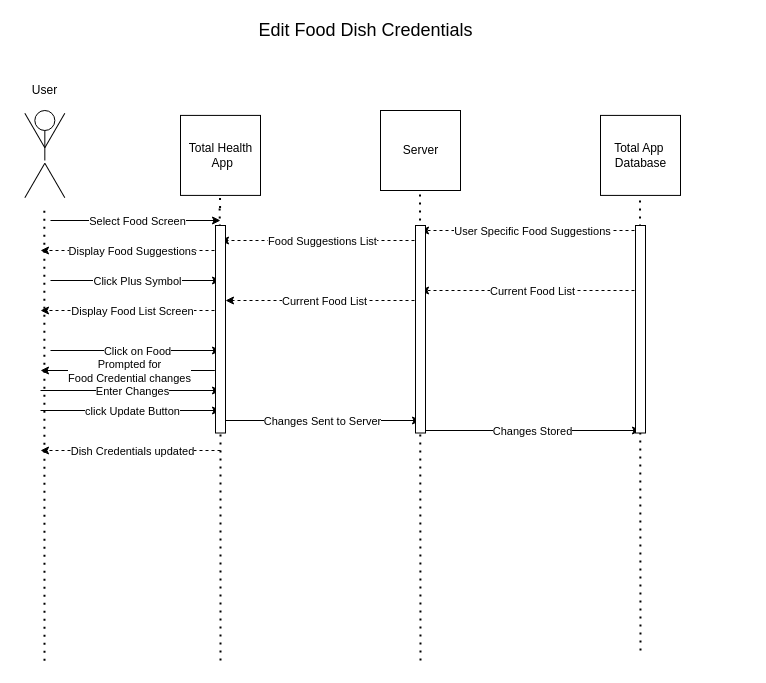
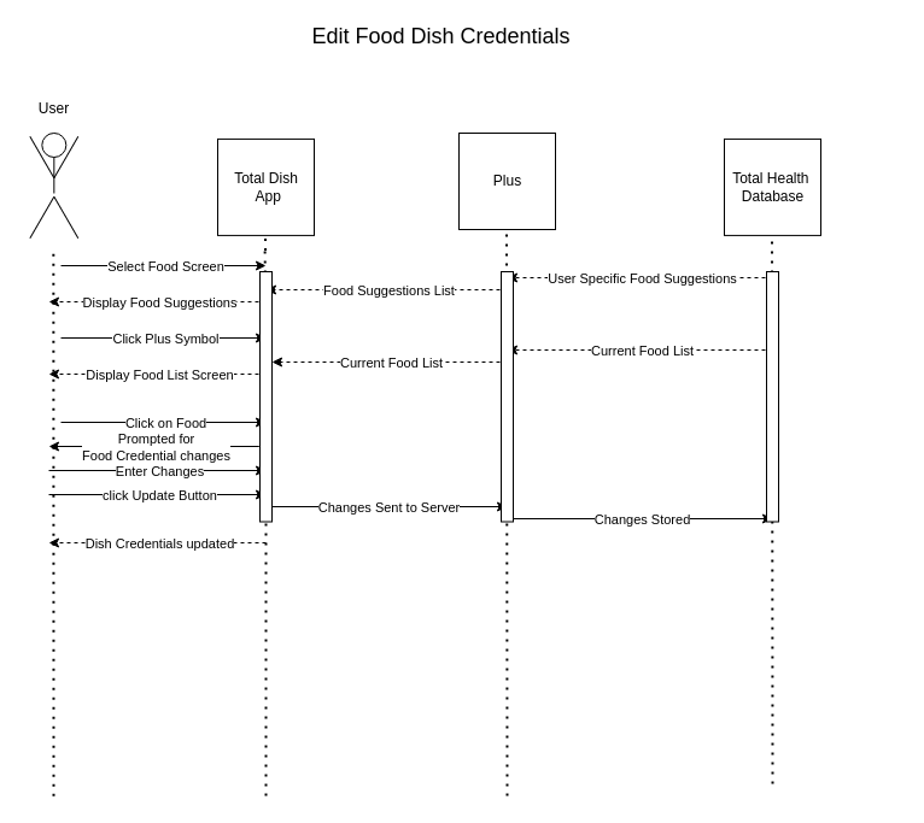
  <mxCell id="0" />
  <mxCell id="1" parent="0" />
  <mxCell id="2" value="" style="group" vertex="1" connectable="0" parent="1"><mxGeometry x="20" y="110" width="48.66" height="89.821" as="geometry" /></mxCell>
  <mxCell id="3" value="" style="ellipse;whiteSpace=wrap;html=1;aspect=fixed;fillColor=none;" vertex="1" parent="2"><mxGeometry x="14.33" width="20" height="20" as="geometry" /></mxCell>
  <mxCell id="4" value="" style="line;strokeWidth=1;direction=south;html=1;fillColor=none;" vertex="1" parent="2"><mxGeometry x="19.33" y="20" width="10" height="30" as="geometry" /></mxCell>
  <mxCell id="5" value="" style="line;strokeWidth=1;direction=south;html=1;fillColor=none;rotation=30;" vertex="1" parent="2"><mxGeometry x="9.33" y="50" width="10" height="40" as="geometry" /></mxCell>
  <mxCell id="6" value="" style="line;strokeWidth=1;direction=south;html=1;fillColor=none;rotation=-30;" vertex="1" parent="2"><mxGeometry x="29.33" y="50" width="10" height="40" as="geometry" /></mxCell>
  <mxCell id="7" value="" style="line;strokeWidth=1;direction=south;html=1;fillColor=none;rotation=-150;" vertex="1" parent="2"><mxGeometry x="29.33" y="-0.001" width="10" height="40" as="geometry" /></mxCell>
  <mxCell id="8" value="" style="line;strokeWidth=1;direction=south;html=1;fillColor=none;rotation=-210;" vertex="1" parent="2"><mxGeometry x="9.33" y="-0.001" width="10" height="40" as="geometry" /></mxCell>
  <mxCell id="9" value="" style="whiteSpace=wrap;html=1;aspect=fixed;strokeWidth=1;fillColor=none;" vertex="1" parent="1"><mxGeometry x="180" y="114.91" width="80" height="80" as="geometry" /></mxCell>
  <mxCell id="10" value="" style="whiteSpace=wrap;html=1;aspect=fixed;strokeWidth=1;fillColor=none;" vertex="1" parent="1"><mxGeometry x="380" y="110" width="80" height="80" as="geometry" /></mxCell>
  <mxCell id="11" value="" style="whiteSpace=wrap;html=1;aspect=fixed;strokeWidth=1;fillColor=none;" vertex="1" parent="1"><mxGeometry x="600" y="114.91" width="80" height="80" as="geometry" /></mxCell>
  <mxCell id="12" value="" style="endArrow=none;dashed=1;html=1;dashPattern=1 3;strokeWidth=2;rounded=0;startArrow=none;" edge="1" parent="1"><mxGeometry width="50" height="50" relative="1" as="geometry"><mxPoint x="44" y="660.18" as="sourcePoint" /><mxPoint x="43.83" y="210" as="targetPoint" /></mxGeometry></mxCell>
  <mxCell id="13" value="" style="endArrow=none;dashed=1;html=1;dashPattern=1 3;strokeWidth=2;rounded=0;startArrow=none;" edge="1" parent="1"><mxGeometry width="50" height="50" relative="1" as="geometry"><mxPoint x="219.579" y="207.5" as="sourcePoint" /><mxPoint x="219.5" y="194.91" as="targetPoint" /></mxGeometry></mxCell>
  <mxCell id="14" value="" style="endArrow=none;dashed=1;html=1;dashPattern=1 3;strokeWidth=2;rounded=0;startArrow=none;" edge="1" parent="1"><mxGeometry width="50" height="50" relative="1" as="geometry"><mxPoint x="420" y="660" as="sourcePoint" /><mxPoint x="419.5" y="190" as="targetPoint" /></mxGeometry></mxCell>
  <mxCell id="15" value="" style="endArrow=none;dashed=1;html=1;dashPattern=1 3;strokeWidth=2;rounded=0;startArrow=none;" edge="1" parent="1"><mxGeometry width="50" height="50" relative="1" as="geometry"><mxPoint x="640" y="650" as="sourcePoint" /><mxPoint x="639.5" y="194.91" as="targetPoint" /></mxGeometry></mxCell>
- <mxCell id="16" value="Total Health&lt;br&gt;&amp;nbsp;App" style="text;html=1;resizable=0;autosize=1;align=center;verticalAlign=middle;points=[];fillColor=none;strokeColor=none;rounded=0;" vertex="1" parent="1"><mxGeometry x="180" y="139.91" width="80" height="30" as="geometry" /></mxCell>
- <mxCell id="17" value="Server" style="text;html=1;resizable=0;autosize=1;align=center;verticalAlign=middle;points=[];fillColor=none;strokeColor=none;rounded=0;" vertex="1" parent="1"><mxGeometry x="395" y="140" width="50" height="20" as="geometry" /></mxCell>
- <mxCell id="18" value="Total App&amp;nbsp;&lt;br&gt;Database" style="text;html=1;resizable=0;autosize=1;align=center;verticalAlign=middle;points=[];fillColor=none;strokeColor=none;rounded=0;" vertex="1" parent="1"><mxGeometry x="600" y="139.91" width="80" height="30" as="geometry" /></mxCell>
+ <mxCell id="16" value="Total Dish&lt;br&gt;&amp;nbsp;App" style="text;html=1;resizable=0;autosize=1;align=center;verticalAlign=middle;points=[];fillColor=none;strokeColor=none;rounded=0;" vertex="1" parent="1"><mxGeometry x="180" y="139.91" width="80" height="30" as="geometry" /></mxCell>
+ <mxCell id="17" value="Plus" style="text;html=1;resizable=0;autosize=1;align=center;verticalAlign=middle;points=[];fillColor=none;strokeColor=none;rounded=0;" vertex="1" parent="1"><mxGeometry x="395" y="140" width="50" height="20" as="geometry" /></mxCell>
+ <mxCell id="18" value="Total Health&amp;nbsp;&lt;br&gt;Database" style="text;html=1;resizable=0;autosize=1;align=center;verticalAlign=middle;points=[];fillColor=none;strokeColor=none;rounded=0;" vertex="1" parent="1"><mxGeometry x="600" y="139.91" width="80" height="30" as="geometry" /></mxCell>
  <mxCell id="19" value="User" style="text;html=1;resizable=0;autosize=1;align=center;verticalAlign=middle;points=[];fillColor=none;strokeColor=none;rounded=0;" vertex="1" parent="1"><mxGeometry x="24.33" y="80" width="40" height="20" as="geometry" /></mxCell>
  <mxCell id="20" value="" style="endArrow=classic;html=1;rounded=0;" edge="1" parent="1"><mxGeometry relative="1" as="geometry"><mxPoint x="50" y="220" as="sourcePoint" /><mxPoint x="220" y="220" as="targetPoint" /></mxGeometry></mxCell>
  <mxCell id="21" value="Select Food Screen" style="edgeLabel;resizable=0;html=1;align=center;verticalAlign=middle;strokeWidth=1;fillColor=none;" connectable="0" vertex="1" parent="20"><mxGeometry relative="1" as="geometry"><mxPoint x="1" as="offset" /></mxGeometry></mxCell>
  <mxCell id="22" value="" style="endArrow=classic;html=1;rounded=0;dashed=1;" edge="1" parent="1"><mxGeometry relative="1" as="geometry"><mxPoint x="220" y="250" as="sourcePoint" /><mxPoint x="40" y="250" as="targetPoint" /></mxGeometry></mxCell>
  <mxCell id="23" value="Display Food Suggestions" style="edgeLabel;resizable=0;html=1;align=center;verticalAlign=middle;strokeWidth=1;fillColor=none;" connectable="0" vertex="1" parent="22"><mxGeometry relative="1" as="geometry"><mxPoint x="1" as="offset" /></mxGeometry></mxCell>
  <mxCell id="24" value="" style="endArrow=none;dashed=1;html=1;dashPattern=1 3;strokeWidth=2;rounded=0;startArrow=none;" edge="1" parent="1" source="53"><mxGeometry width="50" height="50" relative="1" as="geometry"><mxPoint x="220" y="660" as="sourcePoint" /><mxPoint x="220" y="250" as="targetPoint" /></mxGeometry></mxCell>
  <mxCell id="25" value="" style="endArrow=none;dashed=1;html=1;dashPattern=1 3;strokeWidth=2;rounded=0;startArrow=none;" edge="1" parent="1"><mxGeometry width="50" height="50" relative="1" as="geometry"><mxPoint x="219.672" y="250" as="sourcePoint" /><mxPoint x="219.115" y="207.5" as="targetPoint" /></mxGeometry></mxCell>
  <mxCell id="26" value="&lt;font style=&quot;font-size: 18px&quot;&gt;Edit Food Dish Credentials&lt;/font&gt;" style="text;html=1;resizable=0;autosize=1;align=center;verticalAlign=middle;points=[];fillColor=none;strokeColor=none;rounded=0;" vertex="1" parent="1"><mxGeometry x="250" y="20" width="230" height="20" as="geometry" /></mxCell>
  <mxCell id="27" value="" style="endArrow=classic;html=1;rounded=0;" edge="1" parent="1"><mxGeometry relative="1" as="geometry"><mxPoint x="50" y="280" as="sourcePoint" /><mxPoint x="220" y="280" as="targetPoint" /></mxGeometry></mxCell>
  <mxCell id="28" value="Click Plus Symbol" style="edgeLabel;resizable=0;html=1;align=center;verticalAlign=middle;strokeWidth=1;fillColor=none;" connectable="0" vertex="1" parent="27"><mxGeometry relative="1" as="geometry"><mxPoint x="1" as="offset" /></mxGeometry></mxCell>
  <mxCell id="29" value="" style="endArrow=classic;html=1;rounded=0;dashed=1;" edge="1" parent="1"><mxGeometry relative="1" as="geometry"><mxPoint x="220" y="310" as="sourcePoint" /><mxPoint x="40" y="310" as="targetPoint" /></mxGeometry></mxCell>
  <mxCell id="30" value="Display Food List Screen" style="edgeLabel;resizable=0;html=1;align=center;verticalAlign=middle;strokeWidth=1;fillColor=none;" connectable="0" vertex="1" parent="29"><mxGeometry relative="1" as="geometry"><mxPoint x="1" as="offset" /></mxGeometry></mxCell>
  <mxCell id="31" value="" style="endArrow=classic;html=1;rounded=0;" edge="1" parent="1"><mxGeometry relative="1" as="geometry"><mxPoint x="50" y="350" as="sourcePoint" /><mxPoint x="220" y="350" as="targetPoint" /></mxGeometry></mxCell>
  <mxCell id="32" value="Click on Food" style="edgeLabel;resizable=0;html=1;align=center;verticalAlign=middle;strokeWidth=1;fillColor=none;" connectable="0" vertex="1" parent="31"><mxGeometry relative="1" as="geometry"><mxPoint x="1" as="offset" /></mxGeometry></mxCell>
  <mxCell id="33" value="" style="endArrow=classic;html=1;rounded=0;dashed=1;" edge="1" parent="1"><mxGeometry relative="1" as="geometry"><mxPoint x="640" y="230" as="sourcePoint" /><mxPoint x="420" y="230" as="targetPoint" /></mxGeometry></mxCell>
  <mxCell id="34" value="User Specific Food Suggestions" style="edgeLabel;resizable=0;html=1;align=center;verticalAlign=middle;strokeWidth=1;fillColor=none;" connectable="0" vertex="1" parent="33"><mxGeometry relative="1" as="geometry"><mxPoint x="1" as="offset" /></mxGeometry></mxCell>
  <mxCell id="35" value="" style="endArrow=classic;html=1;rounded=0;dashed=1;" edge="1" parent="1"><mxGeometry relative="1" as="geometry"><mxPoint x="420" y="240" as="sourcePoint" /><mxPoint x="220" y="240" as="targetPoint" /></mxGeometry></mxCell>
  <mxCell id="36" value="Food Suggestions List" style="edgeLabel;resizable=0;html=1;align=center;verticalAlign=middle;strokeWidth=1;fillColor=none;" connectable="0" vertex="1" parent="35"><mxGeometry relative="1" as="geometry"><mxPoint x="1" as="offset" /></mxGeometry></mxCell>
  <mxCell id="37" value="" style="endArrow=classic;html=1;rounded=0;dashed=1;" edge="1" parent="1"><mxGeometry relative="1" as="geometry"><mxPoint x="640" y="290" as="sourcePoint" /><mxPoint x="420" y="290" as="targetPoint" /></mxGeometry></mxCell>
  <mxCell id="38" value="Current Food List" style="edgeLabel;resizable=0;html=1;align=center;verticalAlign=middle;strokeWidth=1;fillColor=none;" connectable="0" vertex="1" parent="37"><mxGeometry relative="1" as="geometry"><mxPoint x="1" as="offset" /></mxGeometry></mxCell>
  <mxCell id="39" value="" style="endArrow=classic;html=1;rounded=0;dashed=1;" edge="1" parent="1"><mxGeometry relative="1" as="geometry"><mxPoint x="420" y="300" as="sourcePoint" /><mxPoint x="225" y="300" as="targetPoint" /></mxGeometry></mxCell>
  <mxCell id="40" value="Current Food List" style="edgeLabel;resizable=0;html=1;align=center;verticalAlign=middle;strokeWidth=1;fillColor=none;" connectable="0" vertex="1" parent="39"><mxGeometry relative="1" as="geometry"><mxPoint x="1" as="offset" /></mxGeometry></mxCell>
  <mxCell id="41" value="" style="endArrow=classic;html=1;rounded=0;" edge="1" parent="1"><mxGeometry relative="1" as="geometry"><mxPoint x="214.33" y="370" as="sourcePoint" /><mxPoint x="40" y="370" as="targetPoint" /></mxGeometry></mxCell>
  <mxCell id="42" value="Prompted for &lt;br&gt;Food Credential changes" style="edgeLabel;resizable=0;html=1;align=center;verticalAlign=middle;strokeWidth=1;fillColor=none;" connectable="0" vertex="1" parent="41"><mxGeometry relative="1" as="geometry"><mxPoint x="1" as="offset" /></mxGeometry></mxCell>
  <mxCell id="43" value="" style="endArrow=classic;html=1;rounded=0;" edge="1" parent="1"><mxGeometry relative="1" as="geometry"><mxPoint x="40" y="390" as="sourcePoint" /><mxPoint x="220" y="390" as="targetPoint" /></mxGeometry></mxCell>
  <mxCell id="44" value="Enter Changes" style="edgeLabel;resizable=0;html=1;align=center;verticalAlign=middle;strokeWidth=1;fillColor=none;" connectable="0" vertex="1" parent="43"><mxGeometry relative="1" as="geometry"><mxPoint x="1" as="offset" /></mxGeometry></mxCell>
  <mxCell id="45" value="" style="endArrow=classic;html=1;rounded=0;" edge="1" parent="1"><mxGeometry relative="1" as="geometry"><mxPoint x="40" y="410" as="sourcePoint" /><mxPoint x="220" y="410" as="targetPoint" /></mxGeometry></mxCell>
  <mxCell id="46" value="click Update Button" style="edgeLabel;resizable=0;html=1;align=center;verticalAlign=middle;strokeWidth=1;fillColor=none;" connectable="0" vertex="1" parent="45"><mxGeometry relative="1" as="geometry"><mxPoint x="1" as="offset" /></mxGeometry></mxCell>
  <mxCell id="47" value="" style="endArrow=classic;html=1;rounded=0;dashed=1;" edge="1" parent="1"><mxGeometry relative="1" as="geometry"><mxPoint x="220" y="450" as="sourcePoint" /><mxPoint x="40" y="450" as="targetPoint" /></mxGeometry></mxCell>
  <mxCell id="48" value="Dish Credentials updated" style="edgeLabel;resizable=0;html=1;align=center;verticalAlign=middle;strokeWidth=1;fillColor=none;" connectable="0" vertex="1" parent="47"><mxGeometry relative="1" as="geometry"><mxPoint x="1" as="offset" /></mxGeometry></mxCell>
  <mxCell id="49" value="" style="endArrow=classic;html=1;rounded=0;" edge="1" parent="1"><mxGeometry relative="1" as="geometry"><mxPoint x="220" y="420" as="sourcePoint" /><mxPoint x="420" y="420" as="targetPoint" /></mxGeometry></mxCell>
  <mxCell id="50" value="Changes Sent to Server" style="edgeLabel;resizable=0;html=1;align=center;verticalAlign=middle;strokeWidth=1;fillColor=none;" connectable="0" vertex="1" parent="49"><mxGeometry relative="1" as="geometry"><mxPoint x="1" as="offset" /></mxGeometry></mxCell>
  <mxCell id="51" value="" style="endArrow=classic;html=1;rounded=0;" edge="1" parent="1"><mxGeometry relative="1" as="geometry"><mxPoint x="420" y="430" as="sourcePoint" /><mxPoint x="640" y="430" as="targetPoint" /></mxGeometry></mxCell>
  <mxCell id="52" value="Changes Stored" style="edgeLabel;resizable=0;html=1;align=center;verticalAlign=middle;strokeWidth=1;fillColor=none;" connectable="0" vertex="1" parent="51"><mxGeometry relative="1" as="geometry"><mxPoint x="1" as="offset" /></mxGeometry></mxCell>
  <mxCell id="53" value="" style="rounded=0;whiteSpace=wrap;html=1;rotation=-90;" vertex="1" parent="1"><mxGeometry x="116.25" y="323.75" width="207.5" height="10" as="geometry" /></mxCell>
  <mxCell id="54" value="" style="endArrow=none;dashed=1;html=1;dashPattern=1 3;strokeWidth=2;rounded=0;" edge="1" parent="1" target="53"><mxGeometry width="50" height="50" relative="1" as="geometry"><mxPoint x="220" y="660" as="sourcePoint" /><mxPoint x="220" y="250" as="targetPoint" /></mxGeometry></mxCell>
  <mxCell id="55" value="" style="rounded=0;whiteSpace=wrap;html=1;rotation=-90;" vertex="1" parent="1"><mxGeometry x="316.25" y="323.75" width="207.5" height="10" as="geometry" /></mxCell>
  <mxCell id="56" value="" style="rounded=0;whiteSpace=wrap;html=1;rotation=-90;" vertex="1" parent="1"><mxGeometry x="536.25" y="323.75" width="207.5" height="10" as="geometry" /></mxCell>
